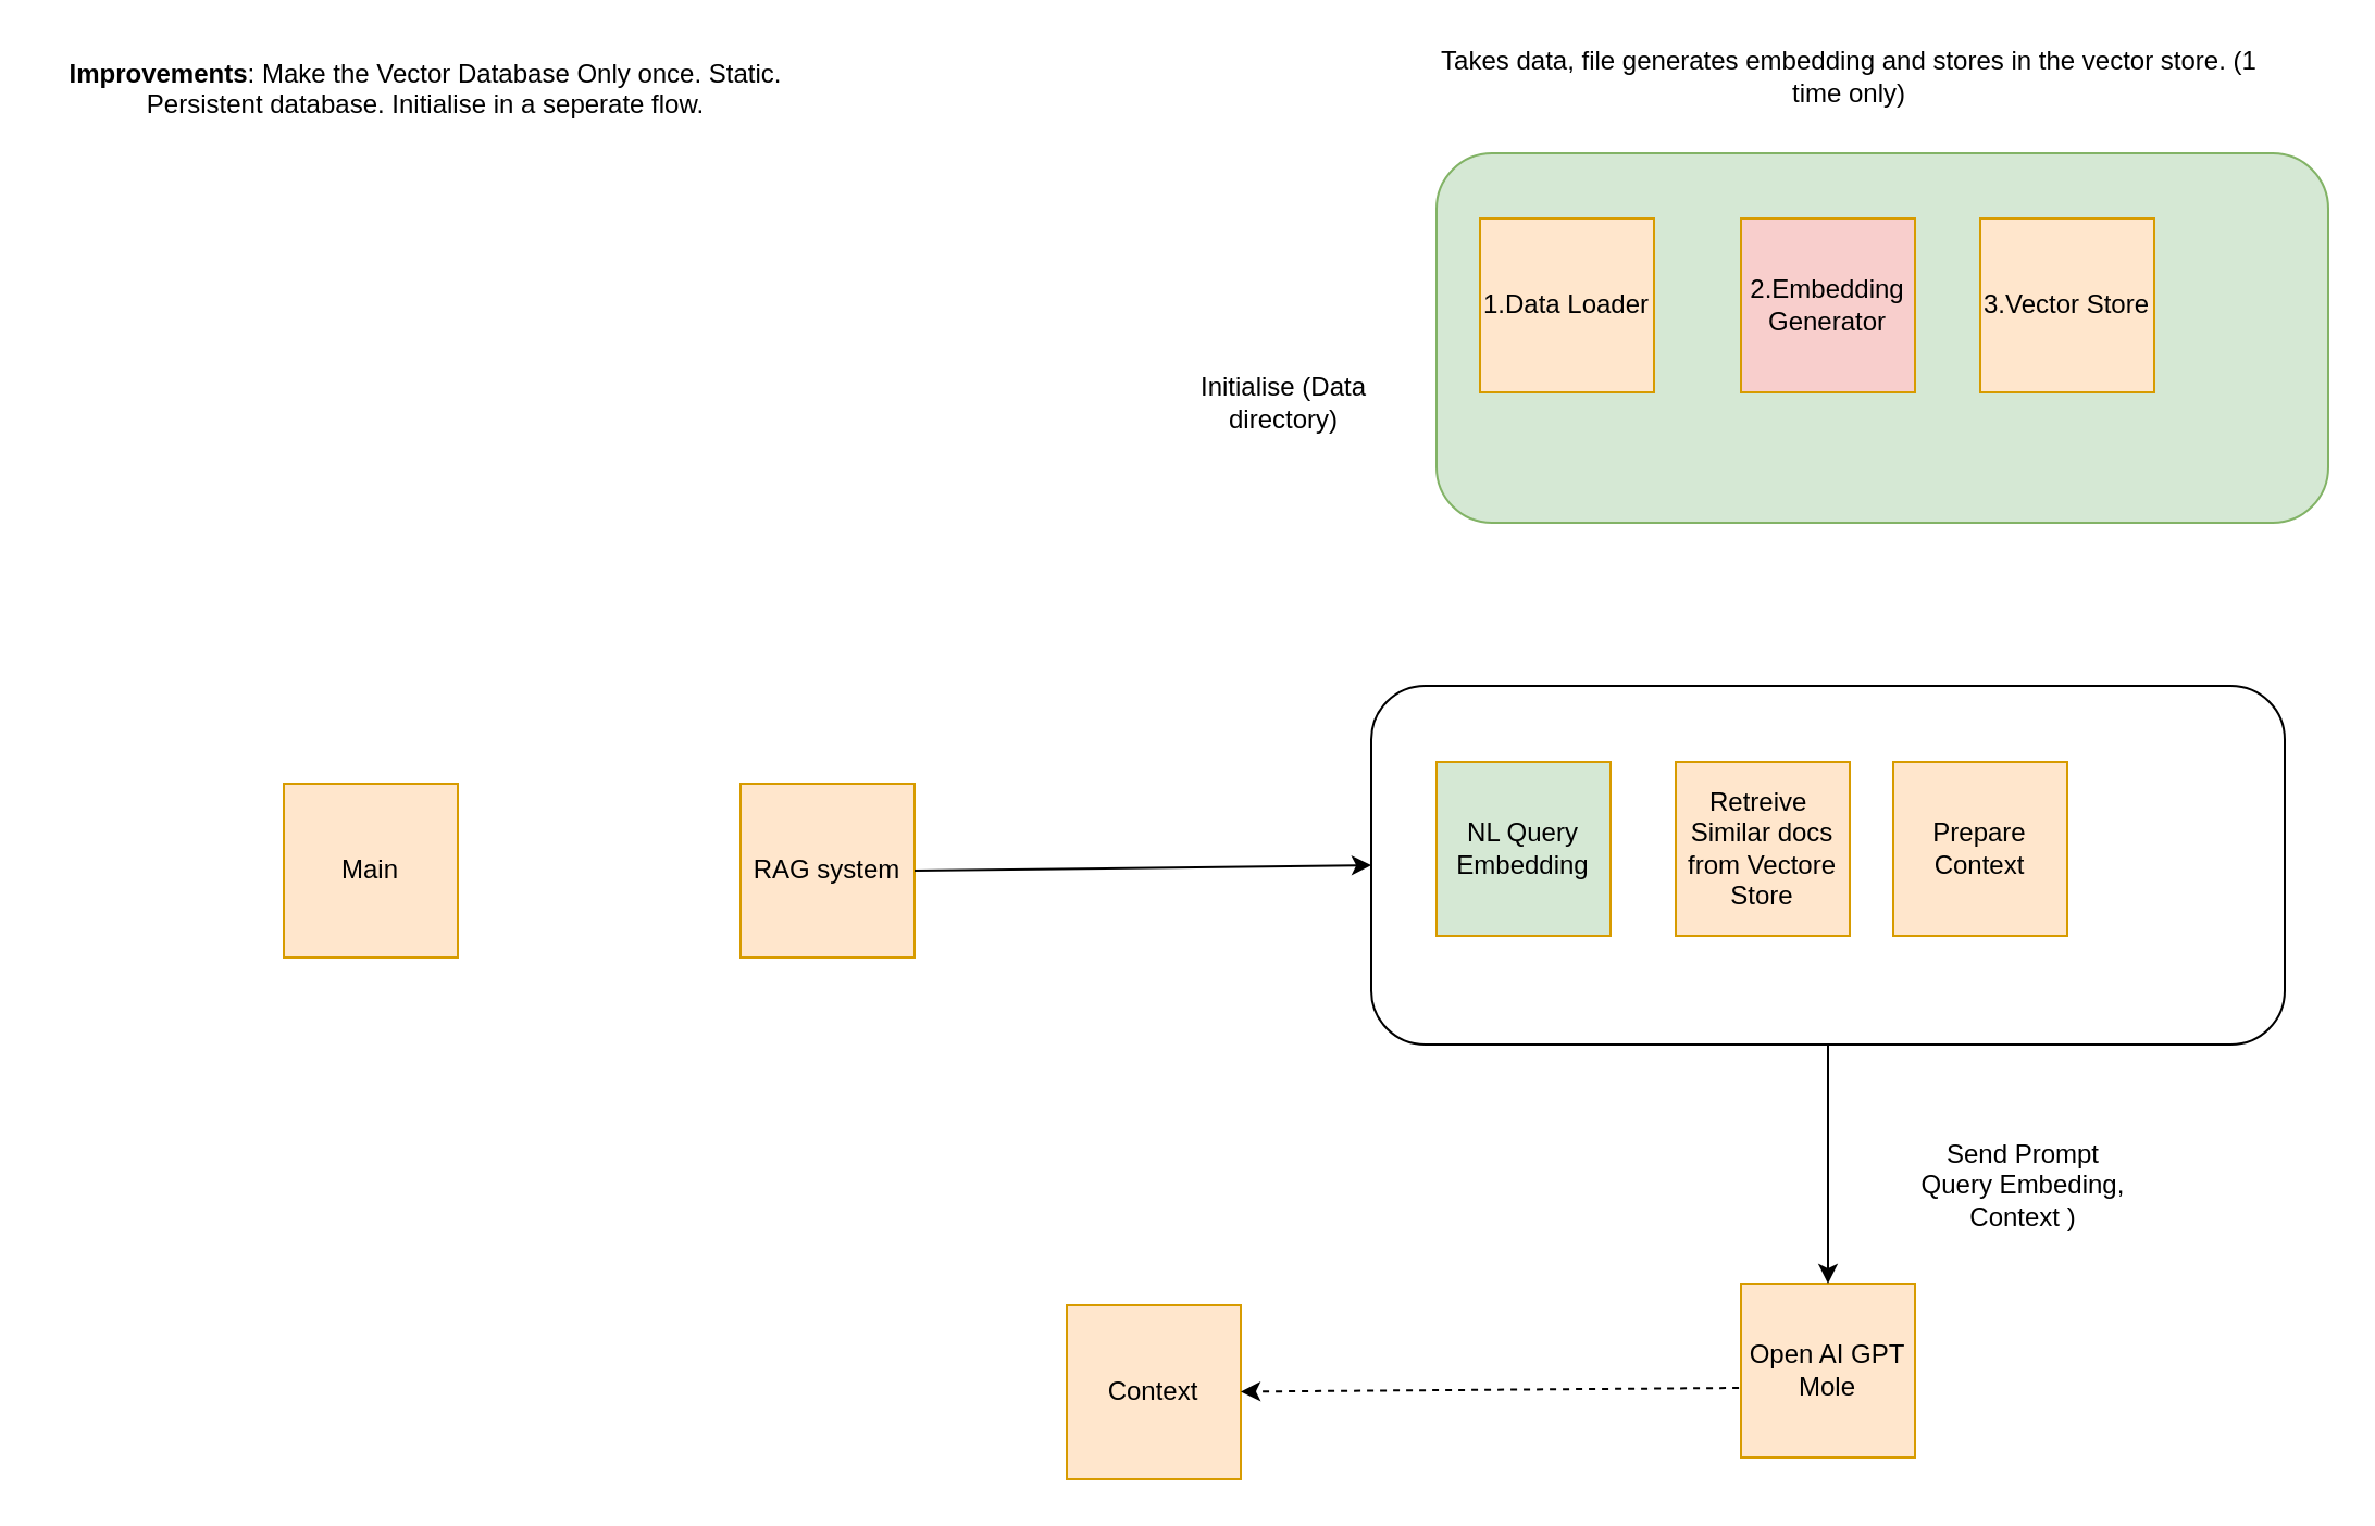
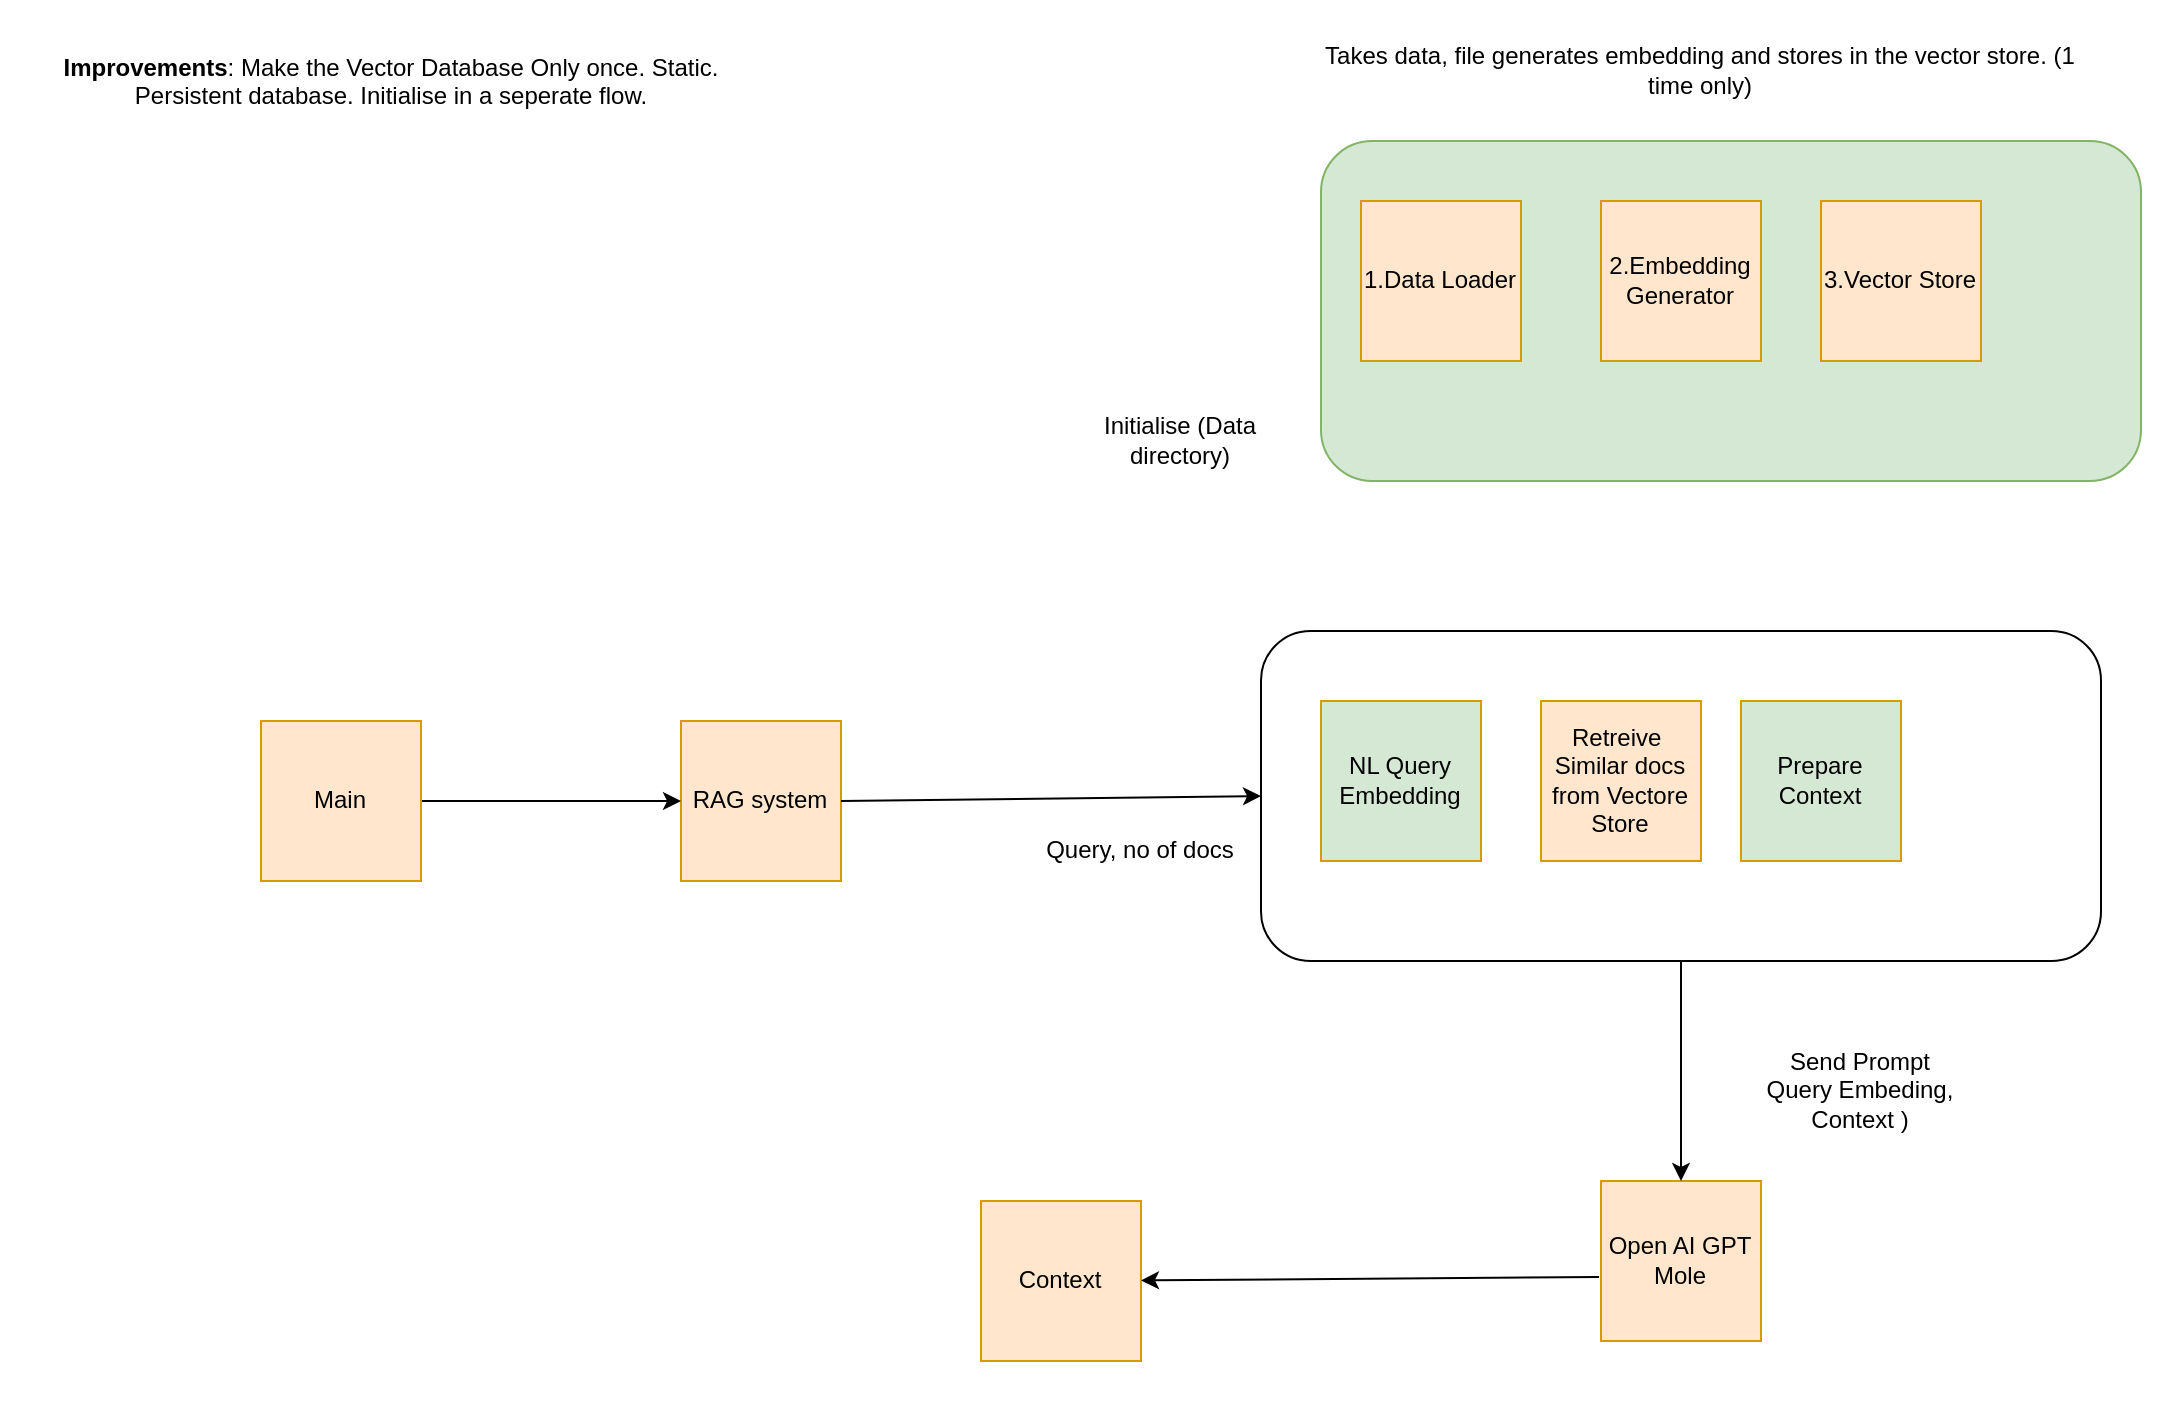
  <mxCell id="0" />
  <mxCell id="1" parent="0" />
  <mxCell id="2" value="" style="rounded=1;whiteSpace=wrap;html=1;fillColor=#d5e8d4;strokeColor=#82b366;" vertex="1" parent="1"><mxGeometry x="660" y="70" width="410" height="170" as="geometry" /></mxCell>
  <mxCell id="3" value="1.Data Loader" style="whiteSpace=wrap;html=1;aspect=fixed;fillColor=#ffe6cc;strokeColor=#d79b00;" vertex="1" parent="1"><mxGeometry x="680" y="100" width="80" height="80" as="geometry" /></mxCell>
- <mxCell id="4" value="2.Embedding Generator" style="whiteSpace=wrap;html=1;aspect=fixed;fillColor=#f8cecc;strokeColor=#d79b00;" vertex="1" parent="1"><mxGeometry x="800" y="100" width="80" height="80" as="geometry" /></mxCell>
+ <mxCell id="4" value="2.Embedding Generator" style="whiteSpace=wrap;html=1;aspect=fixed;fillColor=#ffe6cc;strokeColor=#d79b00;" vertex="1" parent="1"><mxGeometry x="800" y="100" width="80" height="80" as="geometry" /></mxCell>
  <mxCell id="5" value="RAG system" style="whiteSpace=wrap;html=1;aspect=fixed;fillColor=#ffe6cc;strokeColor=#d79b00;" vertex="1" parent="1"><mxGeometry x="340" y="360" width="80" height="80" as="geometry" /></mxCell>
  <mxCell id="6" value="3.Vector Store" style="whiteSpace=wrap;html=1;aspect=fixed;fillColor=#ffe6cc;strokeColor=#d79b00;" vertex="1" parent="1"><mxGeometry x="910" y="100" width="80" height="80" as="geometry" /></mxCell>
+ <mxCell id="7" style="edgeStyle=orthogonalEdgeStyle;rounded=0;orthogonalLoop=1;jettySize=auto;html=1;exitX=1;exitY=0.5;exitDx=0;exitDy=0;" edge="1" parent="1" source="8" target="5"><mxGeometry relative="1" as="geometry" /></mxCell>
  <mxCell id="8" value="Main" style="whiteSpace=wrap;html=1;aspect=fixed;fillColor=#ffe6cc;strokeColor=#d79b00;" vertex="1" parent="1"><mxGeometry x="130" y="360" width="80" height="80" as="geometry" /></mxCell>
- <mxCell id="9" value="Initialise (Data directory)" style="text;strokeColor=none;align=center;fillColor=none;html=1;verticalAlign=middle;whiteSpace=wrap;rounded=0;" vertex="1" parent="1"><mxGeometry x="540" y="170" width="100" height="30" as="geometry" /></mxCell>
+ <mxCell id="9" value="Initialise (Data directory)" style="text;strokeColor=none;align=center;fillColor=none;html=1;verticalAlign=middle;whiteSpace=wrap;rounded=0;" vertex="1" parent="1"><mxGeometry x="540" y="205" width="100" height="30" as="geometry" /></mxCell>
  <mxCell id="10" value="Takes data, file generates embedding and stores in the vector store. (1 time only)" style="text;strokeColor=none;align=center;fillColor=none;html=1;verticalAlign=middle;whiteSpace=wrap;rounded=0;" vertex="1" parent="1"><mxGeometry x="660" y="20" width="380" height="30" as="geometry" /></mxCell>
  <mxCell id="11" value="" style="rounded=1;whiteSpace=wrap;html=1;" vertex="1" parent="1"><mxGeometry x="630" y="315" width="420" height="165" as="geometry" /></mxCell>
  <mxCell id="12" value="" style="endArrow=classic;html=1;rounded=0;exitX=1;exitY=0.5;exitDx=0;exitDy=0;entryX=0;entryY=0.5;entryDx=0;entryDy=0;" edge="1" parent="1" source="5" target="11"><mxGeometry width="50" height="50" relative="1" as="geometry"><mxPoint x="670" y="420" as="sourcePoint" /><mxPoint x="700" y="380" as="targetPoint" /></mxGeometry></mxCell>
+ <mxCell id="13" value="Query, no of docs" style="text;strokeColor=none;align=center;fillColor=none;html=1;verticalAlign=middle;whiteSpace=wrap;rounded=0;" vertex="1" parent="1"><mxGeometry x="520" y="410" width="100" height="30" as="geometry" /></mxCell>
  <mxCell id="14" value="NL Query Embedding" style="whiteSpace=wrap;html=1;aspect=fixed;fillColor=#d5e8d4;strokeColor=#d79b00;" vertex="1" parent="1"><mxGeometry x="660" y="350" width="80" height="80" as="geometry" /></mxCell>
  <mxCell id="15" value="Retreive&amp;nbsp; Similar docs from Vectore Store" style="whiteSpace=wrap;html=1;aspect=fixed;fillColor=#ffe6cc;strokeColor=#d79b00;" vertex="1" parent="1"><mxGeometry x="770" y="350" width="80" height="80" as="geometry" /></mxCell>
- <mxCell id="16" value="Prepare Context" style="whiteSpace=wrap;html=1;aspect=fixed;fillColor=#ffe6cc;strokeColor=#d79b00;" vertex="1" parent="1"><mxGeometry x="870" y="350" width="80" height="80" as="geometry" /></mxCell>
+ <mxCell id="16" value="Prepare Context" style="whiteSpace=wrap;html=1;aspect=fixed;fillColor=#d5e8d4;strokeColor=#d79b00;" vertex="1" parent="1"><mxGeometry x="870" y="350" width="80" height="80" as="geometry" /></mxCell>
  <mxCell id="17" value="Open AI GPT Mole" style="whiteSpace=wrap;html=1;aspect=fixed;fillColor=#ffe6cc;strokeColor=#d79b00;" vertex="1" parent="1"><mxGeometry x="800" y="590" width="80" height="80" as="geometry" /></mxCell>
  <mxCell id="18" value="" style="endArrow=classic;html=1;rounded=0;entryX=0.5;entryY=0;entryDx=0;entryDy=0;exitX=0.5;exitY=1;exitDx=0;exitDy=0;" edge="1" parent="1" source="11" target="17"><mxGeometry width="50" height="50" relative="1" as="geometry"><mxPoint x="800" y="570" as="sourcePoint" /><mxPoint x="850" y="520" as="targetPoint" /></mxGeometry></mxCell>
  <mxCell id="19" value="Send Prompt Query Embeding, Context )" style="text;strokeColor=none;align=center;fillColor=none;html=1;verticalAlign=middle;whiteSpace=wrap;rounded=0;" vertex="1" parent="1"><mxGeometry x="880" y="530" width="100" height="30" as="geometry" /></mxCell>
  <mxCell id="20" value="Context" style="whiteSpace=wrap;html=1;aspect=fixed;fillColor=#ffe6cc;strokeColor=#d79b00;" vertex="1" parent="1"><mxGeometry x="490" y="600" width="80" height="80" as="geometry" /></mxCell>
- <mxCell id="21" value="" style="endArrow=classic;html=1;rounded=0;exitX=-0.012;exitY=0.6;exitDx=0;exitDy=0;exitPerimeter=0;dashed=1;" edge="1" parent="1" source="17" target="20"><mxGeometry width="50" height="50" relative="1" as="geometry"><mxPoint x="710" y="655" as="sourcePoint" /><mxPoint x="760" y="605" as="targetPoint" /></mxGeometry></mxCell>
+ <mxCell id="21" value="" style="endArrow=classic;html=1;rounded=0;exitX=-0.012;exitY=0.6;exitDx=0;exitDy=0;exitPerimeter=0;" edge="1" parent="1" source="17" target="20"><mxGeometry width="50" height="50" relative="1" as="geometry"><mxPoint x="710" y="655" as="sourcePoint" /><mxPoint x="760" y="605" as="targetPoint" /></mxGeometry></mxCell>
  <mxCell id="22" value="&lt;div&gt;&lt;b&gt;Improvements&lt;/b&gt;: Make the Vector Database Only once. Static.&lt;/div&gt;&lt;div&gt;Persistent database. Initialise in a seperate flow.&lt;/div&gt;&lt;div&gt;&lt;br&gt;&lt;/div&gt;&lt;div&gt;&lt;br&gt;&lt;/div&gt;" style="text;html=1;align=center;verticalAlign=middle;resizable=0;points=[];autosize=1;strokeColor=none;fillColor=none;" vertex="1" parent="1"><mxGeometry x="20" y="20" width="350" height="70" as="geometry" /></mxCell>
